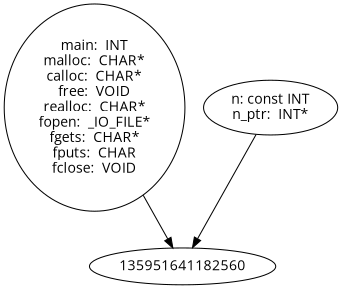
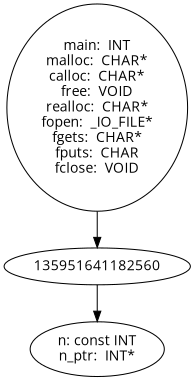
  digraph {
    fontname="Open Sans"
    node [fontname="Open Sans"]
    edge [fontname="Open Sans"]
    n1 [label="main:  INT\nmalloc:  CHAR*\ncalloc:  CHAR*\nfree:  VOID\nrealloc:  CHAR*\nfopen:  _IO_FILE*\nfgets:  CHAR*\nfputs:  CHAR\nfclose:  VOID"]
    135951641182560
    n3 [label="n: const INT\nn_ptr:  INT*"]
    n1 -> 135951641182560
-   n3 -> 135951641182560
+   135951641182560 -> n3
  }
